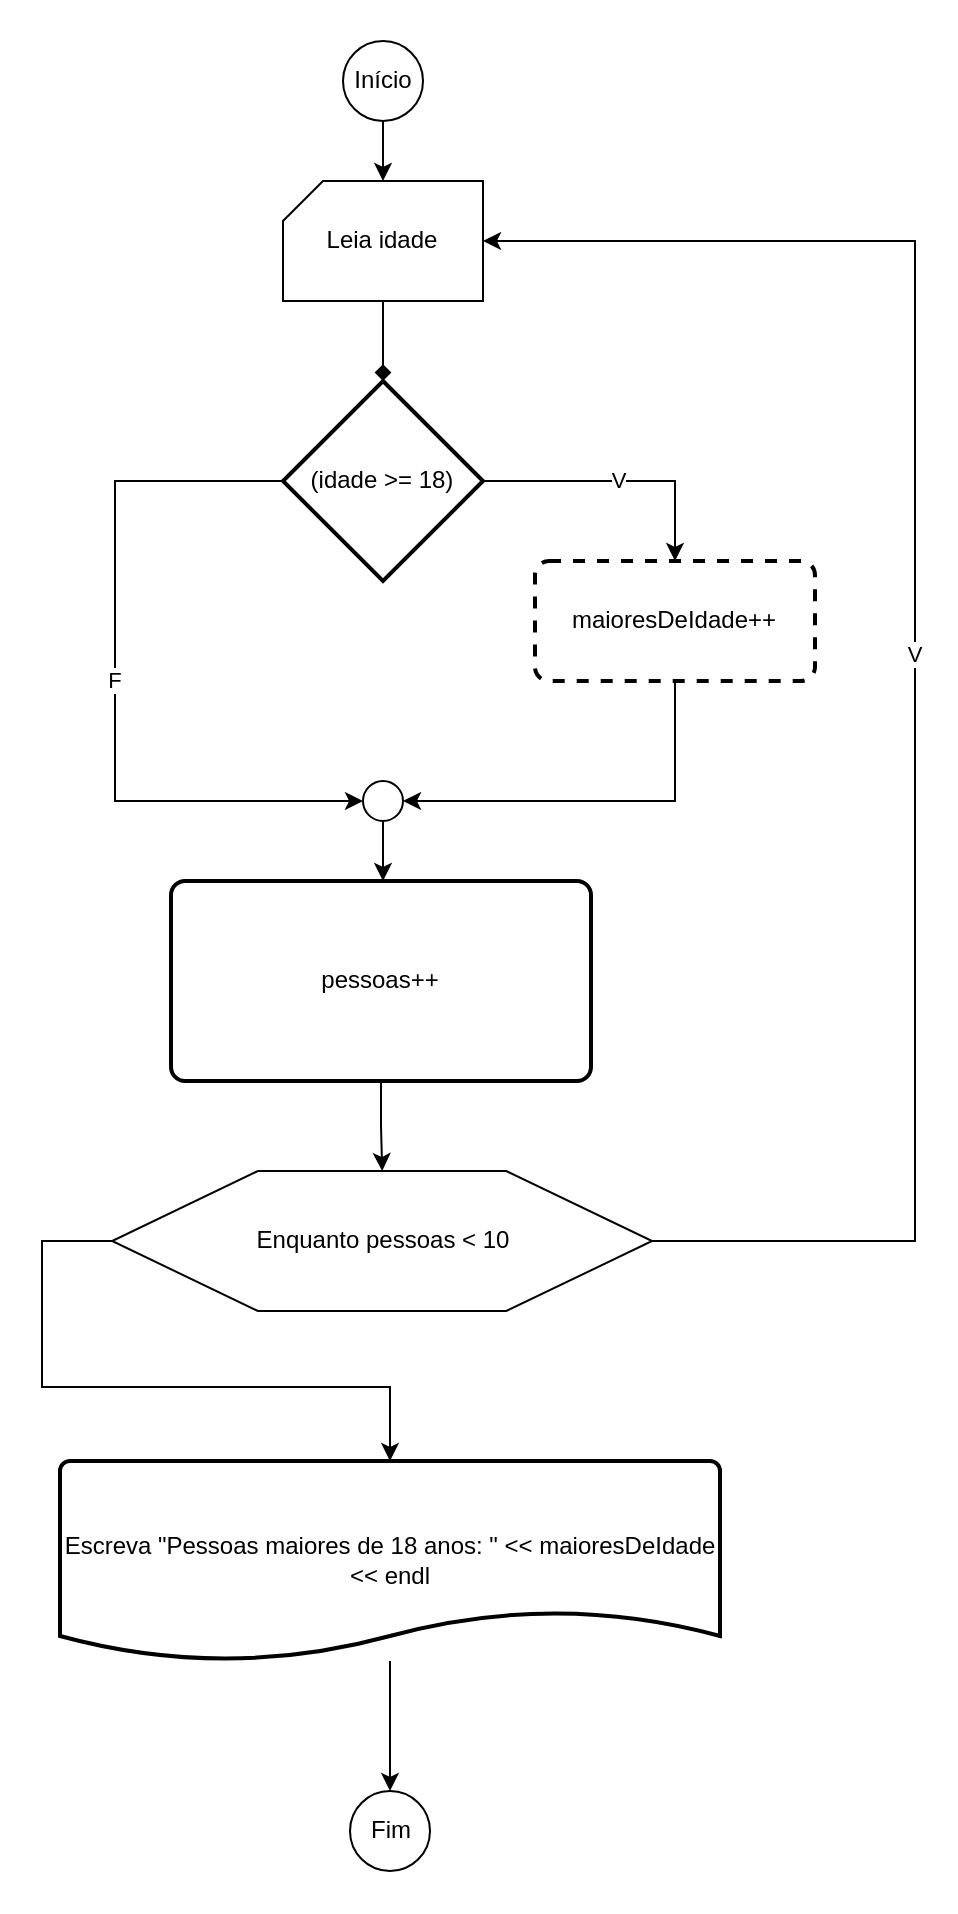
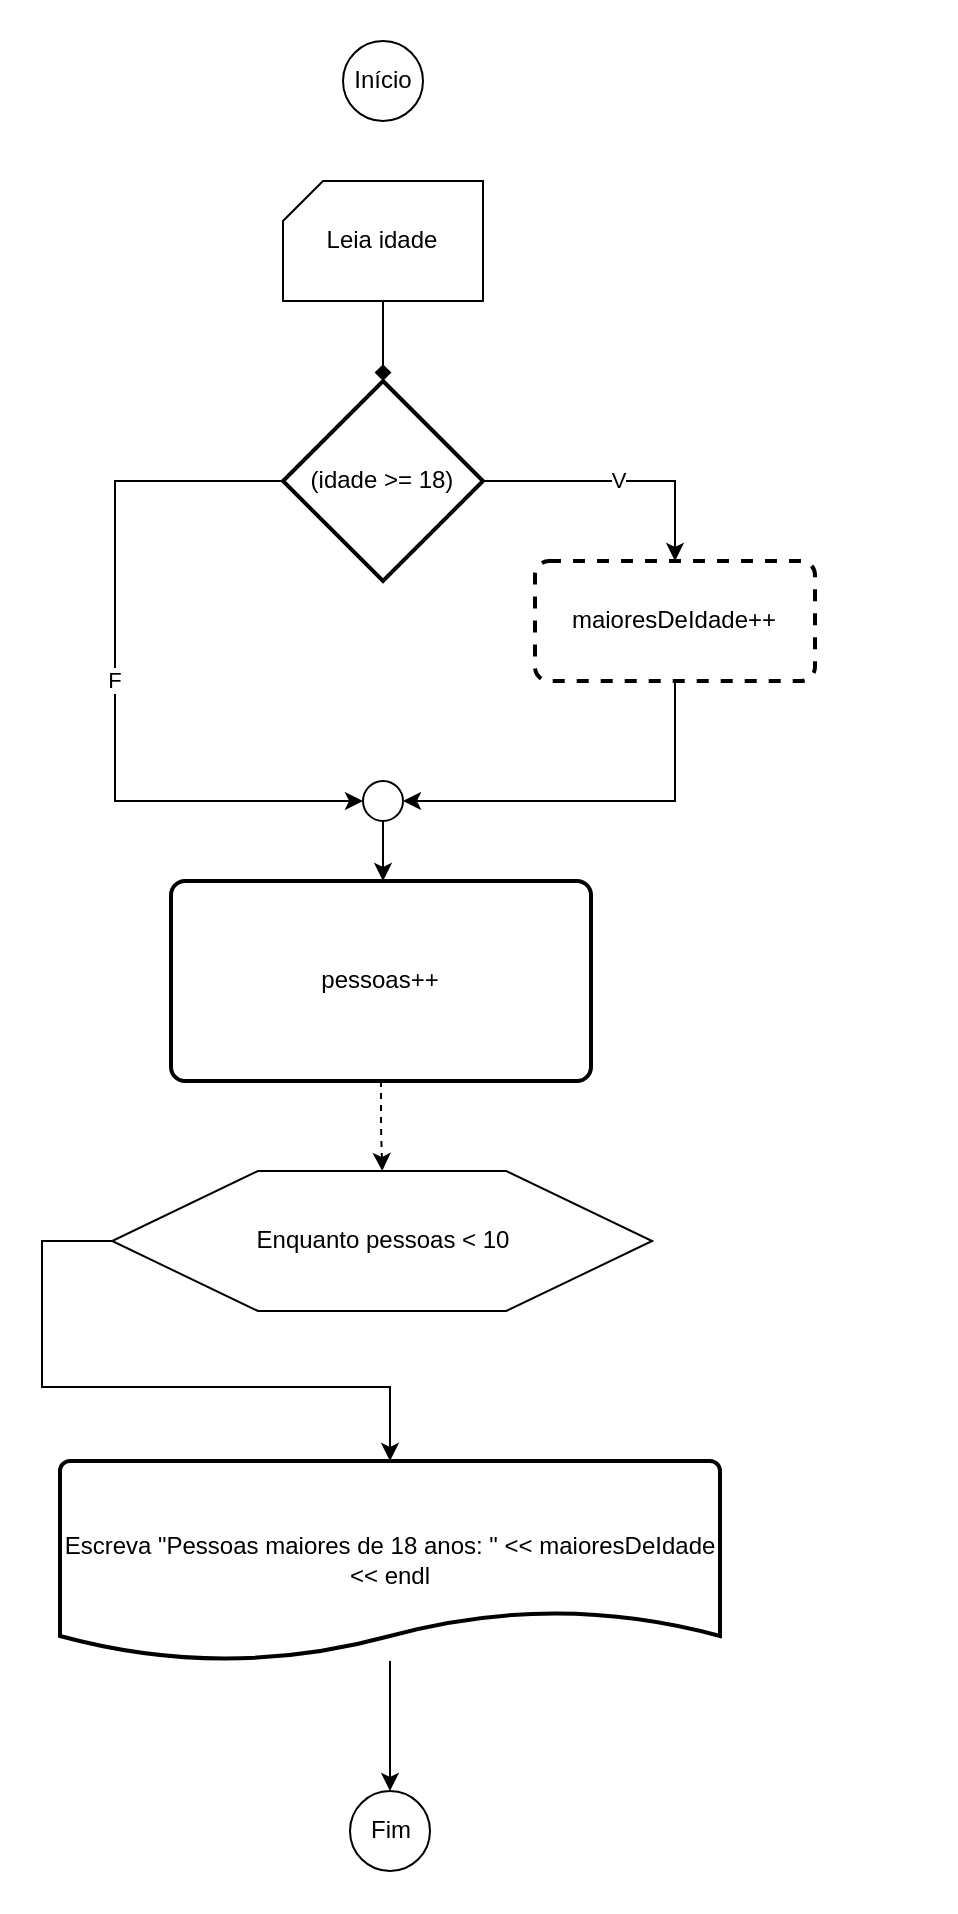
  <mxCell id="0" />
  <mxCell id="1" parent="0" />
- <mxCell id="2" value="" style="edgeStyle=orthogonalEdgeStyle;rounded=0;orthogonalLoop=1;jettySize=auto;html=1;" edge="1" parent="1" source="3" target="5"><mxGeometry relative="1" as="geometry" /></mxCell>
  <mxCell id="3" value="Início" style="verticalLabelPosition=middle;verticalAlign=middle;html=1;shape=mxgraph.flowchart.on-page_reference;labelPosition=center;align=center;" vertex="1" parent="1"><mxGeometry x="171" y="20" width="40" height="40" as="geometry" /></mxCell>
  <mxCell id="4" value="" style="edgeStyle=orthogonalEdgeStyle;rounded=0;orthogonalLoop=1;jettySize=auto;html=1;endArrow=diamond;" edge="1" parent="1" source="5" target="8"><mxGeometry relative="1" as="geometry" /></mxCell>
  <mxCell id="5" value="Leia idade" style="verticalLabelPosition=middle;verticalAlign=middle;html=1;shape=card;whiteSpace=wrap;size=20;arcSize=12;labelPosition=center;align=center;" vertex="1" parent="1"><mxGeometry x="141" y="90" width="100" height="60" as="geometry" /></mxCell>
  <mxCell id="6" value="V" style="edgeStyle=orthogonalEdgeStyle;rounded=0;orthogonalLoop=1;jettySize=auto;html=1;entryX=0.5;entryY=0;entryDx=0;entryDy=0;" edge="1" parent="1" source="8" target="10"><mxGeometry relative="1" as="geometry" /></mxCell>
  <mxCell id="7" value="F" style="edgeStyle=orthogonalEdgeStyle;rounded=0;orthogonalLoop=1;jettySize=auto;html=1;entryX=0;entryY=0.5;entryDx=0;entryDy=0;entryPerimeter=0;" edge="1" parent="1" source="8" target="12"><mxGeometry relative="1" as="geometry"><Array as="points"><mxPoint x="57" y="240" /><mxPoint x="57" y="400" /></Array></mxGeometry></mxCell>
  <mxCell id="8" value="(idade &amp;gt;= 18)" style="strokeWidth=2;html=1;shape=mxgraph.flowchart.decision;whiteSpace=wrap;" vertex="1" parent="1"><mxGeometry x="141" y="190" width="100" height="100" as="geometry" /></mxCell>
  <mxCell id="9" style="edgeStyle=orthogonalEdgeStyle;rounded=0;orthogonalLoop=1;jettySize=auto;html=1;entryX=1;entryY=0.5;entryDx=0;entryDy=0;entryPerimeter=0;" edge="1" parent="1" source="10" target="12"><mxGeometry relative="1" as="geometry"><Array as="points"><mxPoint x="337" y="400" /></Array></mxGeometry></mxCell>
  <mxCell id="10" value="maioresDeIdade++" style="rounded=1;whiteSpace=wrap;html=1;absoluteArcSize=1;arcSize=14;strokeWidth=2;dashed=1;" vertex="1" parent="1"><mxGeometry x="267" y="280" width="140" height="60" as="geometry" /></mxCell>
  <mxCell id="11" value="" style="edgeStyle=orthogonalEdgeStyle;rounded=0;orthogonalLoop=1;jettySize=auto;html=1;" edge="1" parent="1" source="12"><mxGeometry relative="1" as="geometry"><mxPoint x="191" y="440" as="targetPoint" /></mxGeometry></mxCell>
  <mxCell id="12" value="" style="verticalLabelPosition=bottom;verticalAlign=top;html=1;shape=mxgraph.flowchart.on-page_reference;" vertex="1" parent="1"><mxGeometry x="181" y="390" width="20" height="20" as="geometry" /></mxCell>
- <mxCell id="13" value="V" style="edgeStyle=orthogonalEdgeStyle;rounded=0;orthogonalLoop=1;jettySize=auto;html=1;entryX=1;entryY=0.5;entryDx=0;entryDy=0;entryPerimeter=0;" edge="1" parent="1" source="15" target="5"><mxGeometry relative="1" as="geometry"><Array as="points"><mxPoint x="457" y="620" /><mxPoint x="457" y="120" /></Array></mxGeometry></mxCell>
  <mxCell id="14" style="edgeStyle=orthogonalEdgeStyle;rounded=0;orthogonalLoop=1;jettySize=auto;html=1;entryX=0.5;entryY=0;entryDx=0;entryDy=0;entryPerimeter=0;" edge="1" parent="1" source="15" target="17"><mxGeometry relative="1" as="geometry"><Array as="points"><mxPoint x="20.5" y="620" /><mxPoint x="20.5" y="693" /><mxPoint x="194.5" y="693" /></Array></mxGeometry></mxCell>
  <mxCell id="15" value="Enquanto pessoas &amp;lt; 10" style="verticalLabelPosition=middle;verticalAlign=middle;html=1;shape=hexagon;perimeter=hexagonPerimeter2;arcSize=6;size=0.27;labelPosition=center;align=center;" vertex="1" parent="1"><mxGeometry x="55.56" y="585" width="270" height="70" as="geometry" /></mxCell>
  <mxCell id="16" value="" style="edgeStyle=orthogonalEdgeStyle;rounded=0;orthogonalLoop=1;jettySize=auto;html=1;" edge="1" parent="1" source="17" target="18"><mxGeometry relative="1" as="geometry" /></mxCell>
  <mxCell id="17" value="Escreva &quot;Pessoas maiores de 18 anos: &quot; &amp;lt;&amp;lt; maioresDeIdade &amp;lt;&amp;lt; endl" style="strokeWidth=2;html=1;shape=mxgraph.flowchart.document2;whiteSpace=wrap;size=0.25;" vertex="1" parent="1"><mxGeometry x="29.5" y="730" width="330" height="100" as="geometry" /></mxCell>
  <mxCell id="18" value="Fim" style="verticalLabelPosition=middle;verticalAlign=middle;html=1;shape=mxgraph.flowchart.on-page_reference;labelPosition=center;align=center;" vertex="1" parent="1"><mxGeometry x="174.5" y="895" width="40" height="40" as="geometry" /></mxCell>
- <mxCell id="19" value="" style="edgeStyle=orthogonalEdgeStyle;rounded=0;orthogonalLoop=1;jettySize=auto;html=1;" edge="1" parent="1" source="20" target="15"><mxGeometry relative="1" as="geometry" /></mxCell>
+ <mxCell id="19" value="" style="edgeStyle=orthogonalEdgeStyle;rounded=0;orthogonalLoop=1;jettySize=auto;html=1;dashed=1;" edge="1" parent="1" source="20" target="15"><mxGeometry relative="1" as="geometry" /></mxCell>
  <mxCell id="20" value="pessoas++" style="rounded=1;whiteSpace=wrap;html=1;absoluteArcSize=1;arcSize=14;strokeWidth=2;" vertex="1" parent="1"><mxGeometry x="85" y="440" width="210" height="100" as="geometry" /></mxCell>
